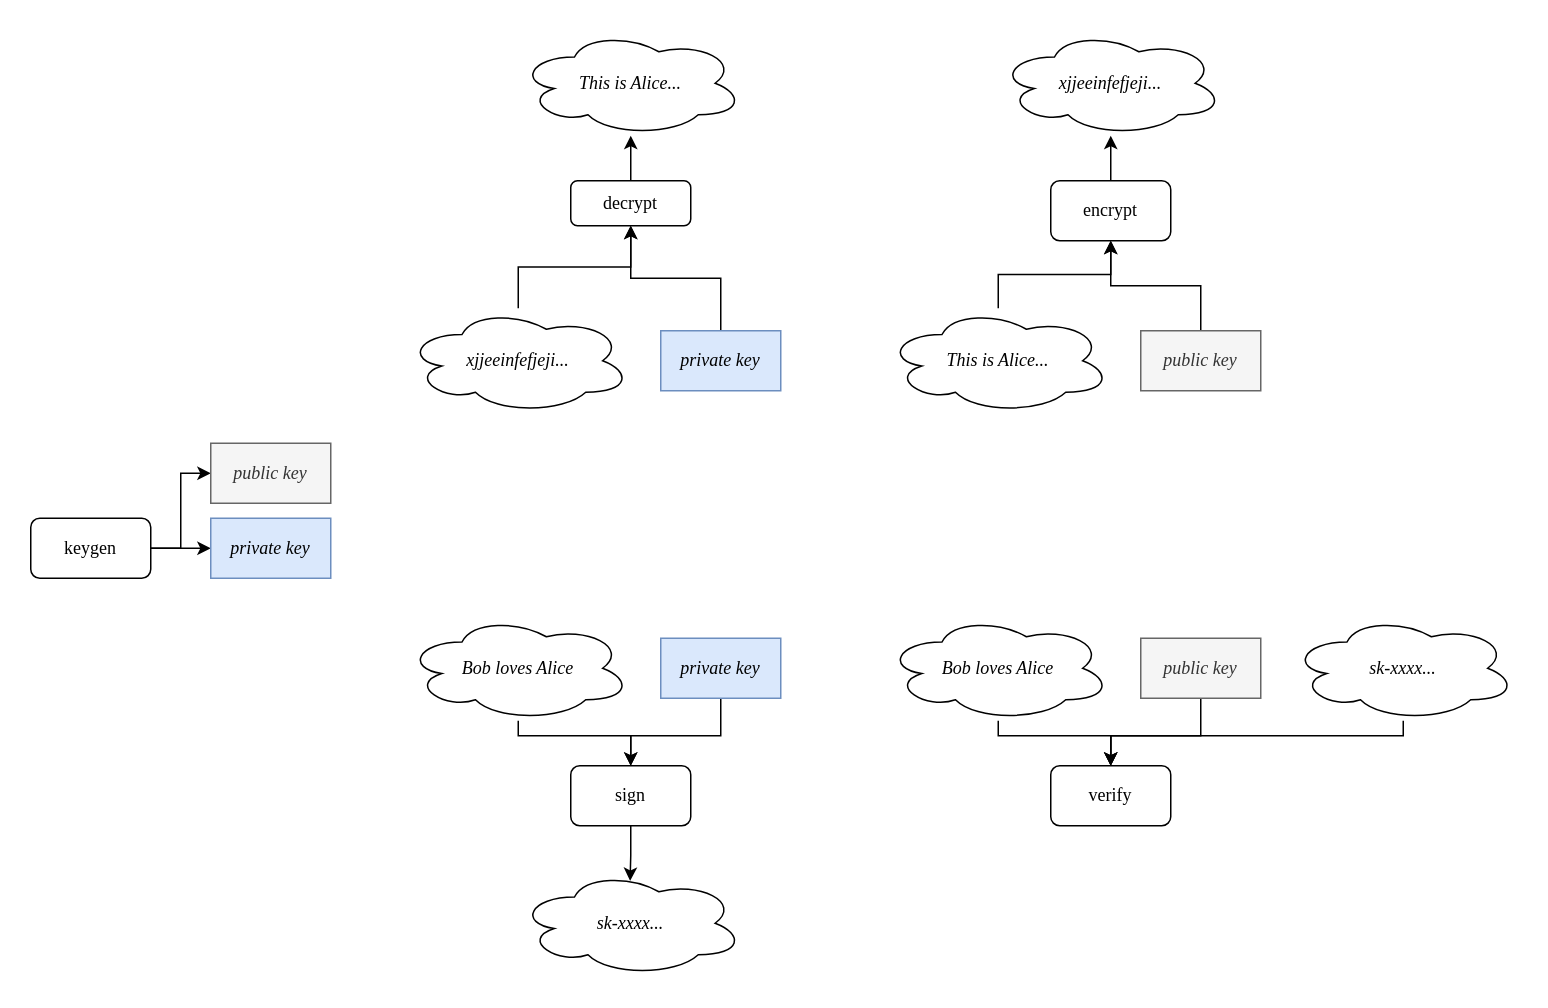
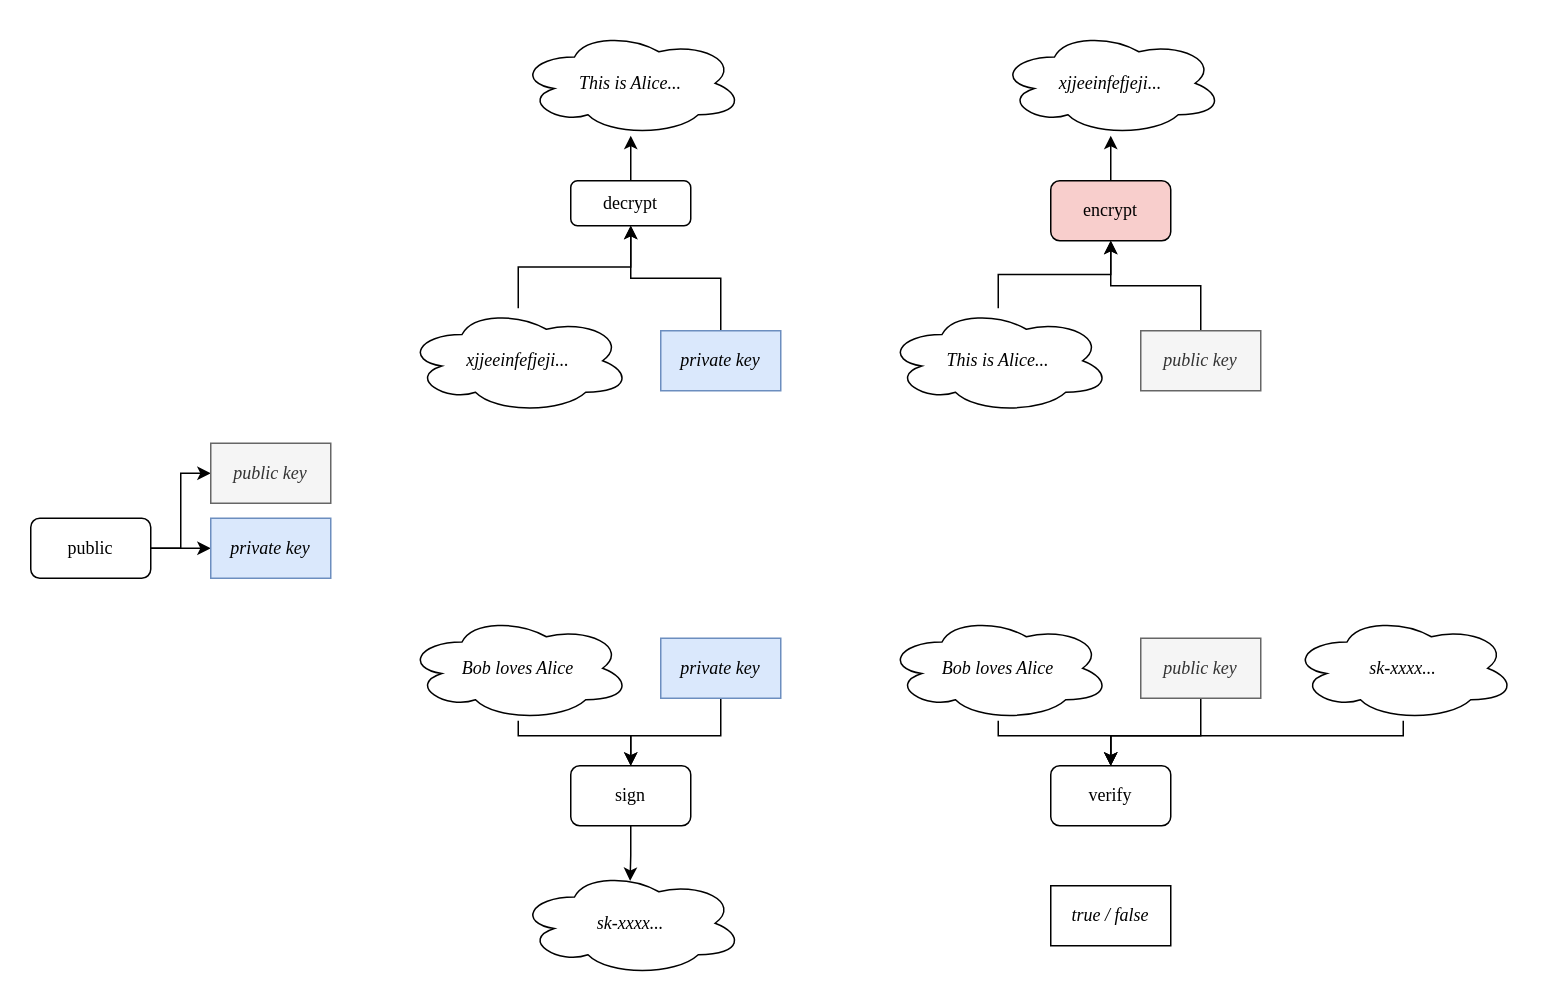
  <mxCell id="0" />
  <mxCell id="1" parent="0" />
  <mxCell id="2" style="edgeStyle=orthogonalEdgeStyle;rounded=0;orthogonalLoop=1;jettySize=auto;html=1;" edge="1" parent="1" source="4" target="6"><mxGeometry relative="1" as="geometry" /></mxCell>
  <mxCell id="3" style="edgeStyle=orthogonalEdgeStyle;rounded=0;orthogonalLoop=1;jettySize=auto;html=1;entryX=0;entryY=0.5;entryDx=0;entryDy=0;" edge="1" parent="1" source="4" target="5"><mxGeometry relative="1" as="geometry" /></mxCell>
- <mxCell id="4" value="keygen" style="rounded=1;whiteSpace=wrap;html=1;fontFamily=Times New Roman;" vertex="1" parent="1"><mxGeometry x="20" y="345" width="80" height="40" as="geometry" /></mxCell>
+ <mxCell id="4" value="public" style="rounded=1;whiteSpace=wrap;html=1;fontFamily=Times New Roman;" vertex="1" parent="1"><mxGeometry x="20" y="345" width="80" height="40" as="geometry" /></mxCell>
  <mxCell id="5" value="public key" style="rounded=0;whiteSpace=wrap;html=1;fontFamily=Times New Roman;fontStyle=2;fillColor=#f5f5f5;strokeColor=#666666;fontColor=#333333;" vertex="1" parent="1"><mxGeometry x="140" y="295" width="80" height="40" as="geometry" /></mxCell>
  <mxCell id="6" value="private key" style="rounded=0;whiteSpace=wrap;html=1;fontFamily=Times New Roman;fontStyle=2;fillColor=#dae8fc;strokeColor=#6c8ebf;" vertex="1" parent="1"><mxGeometry x="140" y="345" width="80" height="40" as="geometry" /></mxCell>
  <mxCell id="7" style="edgeStyle=orthogonalEdgeStyle;rounded=0;orthogonalLoop=1;jettySize=auto;html=1;" edge="1" parent="1" source="8" target="10"><mxGeometry relative="1" as="geometry" /></mxCell>
  <mxCell id="8" value="&lt;font face=&quot;Times New Roman&quot;&gt;This is Alice...&lt;/font&gt;" style="ellipse;shape=cloud;whiteSpace=wrap;html=1;fontStyle=2" vertex="1" parent="1"><mxGeometry x="590" y="205" width="150" height="70" as="geometry" /></mxCell>
  <mxCell id="9" style="edgeStyle=orthogonalEdgeStyle;rounded=0;orthogonalLoop=1;jettySize=auto;html=1;" edge="1" parent="1" source="10" target="13"><mxGeometry relative="1" as="geometry" /></mxCell>
- <mxCell id="10" value="encrypt" style="rounded=1;whiteSpace=wrap;html=1;fontFamily=Times New Roman;" vertex="1" parent="1"><mxGeometry x="700" width="80" height="40" as="geometry" y="120" /></mxCell>
+ <mxCell id="10" value="encrypt" style="rounded=1;whiteSpace=wrap;html=1;fontFamily=Times New Roman;fillColor=#f8cecc;" vertex="1" parent="1"><mxGeometry x="700" width="80" height="40" as="geometry" y="120" /></mxCell>
  <mxCell id="11" style="edgeStyle=orthogonalEdgeStyle;rounded=0;orthogonalLoop=1;jettySize=auto;html=1;entryX=0.5;entryY=1;entryDx=0;entryDy=0;" edge="1" parent="1" source="12" target="10"><mxGeometry relative="1" as="geometry" /></mxCell>
  <mxCell id="12" value="public key" style="rounded=0;whiteSpace=wrap;html=1;fontFamily=Times New Roman;fontStyle=2;fillColor=#f5f5f5;strokeColor=#666666;fontColor=#333333;" vertex="1" parent="1"><mxGeometry x="760" y="220" width="80" height="40" as="geometry" /></mxCell>
  <mxCell id="13" value="&lt;font face=&quot;Times New Roman&quot;&gt;xjjeeinfefjeji...&lt;/font&gt;" style="ellipse;shape=cloud;whiteSpace=wrap;html=1;fontStyle=2" vertex="1" parent="1"><mxGeometry x="665" y="20" width="150" height="70" as="geometry" /></mxCell>
  <mxCell id="14" style="edgeStyle=orthogonalEdgeStyle;rounded=0;orthogonalLoop=1;jettySize=auto;html=1;" edge="1" parent="1" source="15" target="17"><mxGeometry relative="1" as="geometry" /></mxCell>
  <mxCell id="15" value="&lt;font face=&quot;Times New Roman&quot;&gt;xjjeeinfefjeji...&lt;/font&gt;" style="ellipse;shape=cloud;whiteSpace=wrap;html=1;fontStyle=2" vertex="1" parent="1"><mxGeometry x="270" y="205" width="150" height="70" as="geometry" /></mxCell>
  <mxCell id="16" style="edgeStyle=orthogonalEdgeStyle;rounded=0;orthogonalLoop=1;jettySize=auto;html=1;" edge="1" parent="1" source="17" target="20"><mxGeometry relative="1" as="geometry" /></mxCell>
  <mxCell id="17" value="decrypt" style="rounded=1;whiteSpace=wrap;html=1;fontFamily=Times New Roman;" vertex="1" parent="1"><mxGeometry x="380" y="120" width="80" height="30" as="geometry" /></mxCell>
  <mxCell id="18" style="edgeStyle=orthogonalEdgeStyle;rounded=0;orthogonalLoop=1;jettySize=auto;html=1;entryX=0.5;entryY=1;entryDx=0;entryDy=0;" edge="1" parent="1" source="19" target="17"><mxGeometry relative="1" as="geometry" /></mxCell>
  <mxCell id="19" value="private key" style="rounded=0;whiteSpace=wrap;html=1;fontFamily=Times New Roman;fontStyle=2;fillColor=#dae8fc;strokeColor=#6c8ebf;" vertex="1" parent="1"><mxGeometry x="440" y="220" width="80" height="40" as="geometry" /></mxCell>
  <mxCell id="20" value="&lt;font face=&quot;Times New Roman&quot;&gt;This is Alice...&lt;/font&gt;" style="ellipse;shape=cloud;whiteSpace=wrap;html=1;fontStyle=2" vertex="1" parent="1"><mxGeometry x="345" y="20" width="150" height="70" as="geometry" /></mxCell>
  <mxCell id="21" style="edgeStyle=orthogonalEdgeStyle;rounded=0;orthogonalLoop=1;jettySize=auto;html=1;entryX=0.497;entryY=0.097;entryDx=0;entryDy=0;entryPerimeter=0;" edge="1" parent="1" source="22" target="27"><mxGeometry relative="1" as="geometry" /></mxCell>
  <mxCell id="22" value="sign" style="rounded=1;whiteSpace=wrap;html=1;fontFamily=Times New Roman;" vertex="1" parent="1"><mxGeometry x="380" y="510" width="80" height="40" as="geometry" /></mxCell>
  <mxCell id="23" style="edgeStyle=orthogonalEdgeStyle;rounded=0;orthogonalLoop=1;jettySize=auto;html=1;entryX=0.5;entryY=0;entryDx=0;entryDy=0;" edge="1" parent="1" source="24" target="22"><mxGeometry relative="1" as="geometry"><Array as="points"><mxPoint x="345" y="490" /><mxPoint x="420" y="490" /></Array></mxGeometry></mxCell>
  <mxCell id="24" value="&lt;font face=&quot;Times New Roman&quot;&gt;Bob loves Alice&lt;/font&gt;" style="ellipse;shape=cloud;whiteSpace=wrap;html=1;fontStyle=2" vertex="1" parent="1"><mxGeometry x="270" y="410" width="150" height="70" as="geometry" /></mxCell>
  <mxCell id="25" style="edgeStyle=orthogonalEdgeStyle;rounded=0;orthogonalLoop=1;jettySize=auto;html=1;" edge="1" parent="1" source="26"><mxGeometry relative="1" as="geometry"><mxPoint x="420" y="510" as="targetPoint" /><Array as="points"><mxPoint x="480" y="490" /><mxPoint x="420" y="490" /></Array></mxGeometry></mxCell>
  <mxCell id="26" value="private key" style="rounded=0;whiteSpace=wrap;html=1;fontFamily=Times New Roman;fontStyle=2;fillColor=#dae8fc;strokeColor=#6c8ebf;" vertex="1" parent="1"><mxGeometry x="440" y="425" width="80" height="40" as="geometry" /></mxCell>
  <mxCell id="27" value="&lt;font face=&quot;Times New Roman&quot;&gt;sk-xxxx...&lt;/font&gt;" style="ellipse;shape=cloud;whiteSpace=wrap;html=1;fontStyle=2" vertex="1" parent="1"><mxGeometry x="345" y="580" width="150" height="70" as="geometry" /></mxCell>
  <mxCell id="28" value="verify" style="rounded=1;whiteSpace=wrap;html=1;fontFamily=Times New Roman;" vertex="1" parent="1"><mxGeometry x="700" y="510" width="80" height="40" as="geometry" /></mxCell>
  <mxCell id="29" style="edgeStyle=orthogonalEdgeStyle;rounded=0;orthogonalLoop=1;jettySize=auto;html=1;entryX=0.5;entryY=0;entryDx=0;entryDy=0;" edge="1" parent="1" source="30" target="28"><mxGeometry relative="1" as="geometry"><Array as="points"><mxPoint x="665" y="490" /><mxPoint x="740" y="490" /></Array></mxGeometry></mxCell>
  <mxCell id="30" value="&lt;font face=&quot;Times New Roman&quot;&gt;Bob loves Alice&lt;/font&gt;" style="ellipse;shape=cloud;whiteSpace=wrap;html=1;fontStyle=2" vertex="1" parent="1"><mxGeometry x="590" y="410" width="150" height="70" as="geometry" /></mxCell>
  <mxCell id="31" style="edgeStyle=orthogonalEdgeStyle;rounded=0;orthogonalLoop=1;jettySize=auto;html=1;" edge="1" parent="1" source="32"><mxGeometry relative="1" as="geometry"><mxPoint x="740" y="510" as="targetPoint" /><Array as="points"><mxPoint x="800" y="490" /><mxPoint x="740" y="490" /></Array></mxGeometry></mxCell>
  <mxCell id="32" value="public key" style="rounded=0;whiteSpace=wrap;html=1;fontFamily=Times New Roman;fontStyle=2;fillColor=#f5f5f5;strokeColor=#666666;fontColor=#333333;" vertex="1" parent="1"><mxGeometry x="760" y="425" width="80" height="40" as="geometry" /></mxCell>
  <mxCell id="33" style="edgeStyle=orthogonalEdgeStyle;rounded=0;orthogonalLoop=1;jettySize=auto;html=1;" edge="1" parent="1" source="34" target="28"><mxGeometry relative="1" as="geometry"><Array as="points"><mxPoint x="935" y="490" /><mxPoint x="740" y="490" /></Array></mxGeometry></mxCell>
  <mxCell id="34" value="&lt;font face=&quot;Times New Roman&quot;&gt;sk-xxxx...&lt;/font&gt;" style="ellipse;shape=cloud;whiteSpace=wrap;html=1;fontStyle=2" vertex="1" parent="1"><mxGeometry x="860" y="410" width="150" height="70" as="geometry" /></mxCell>
+ <mxCell id="35" value="true / false" style="rounded=0;whiteSpace=wrap;html=1;fontFamily=Times New Roman;fontStyle=2;" vertex="1" parent="1"><mxGeometry x="700" y="590" width="80" height="40" as="geometry" /></mxCell>
